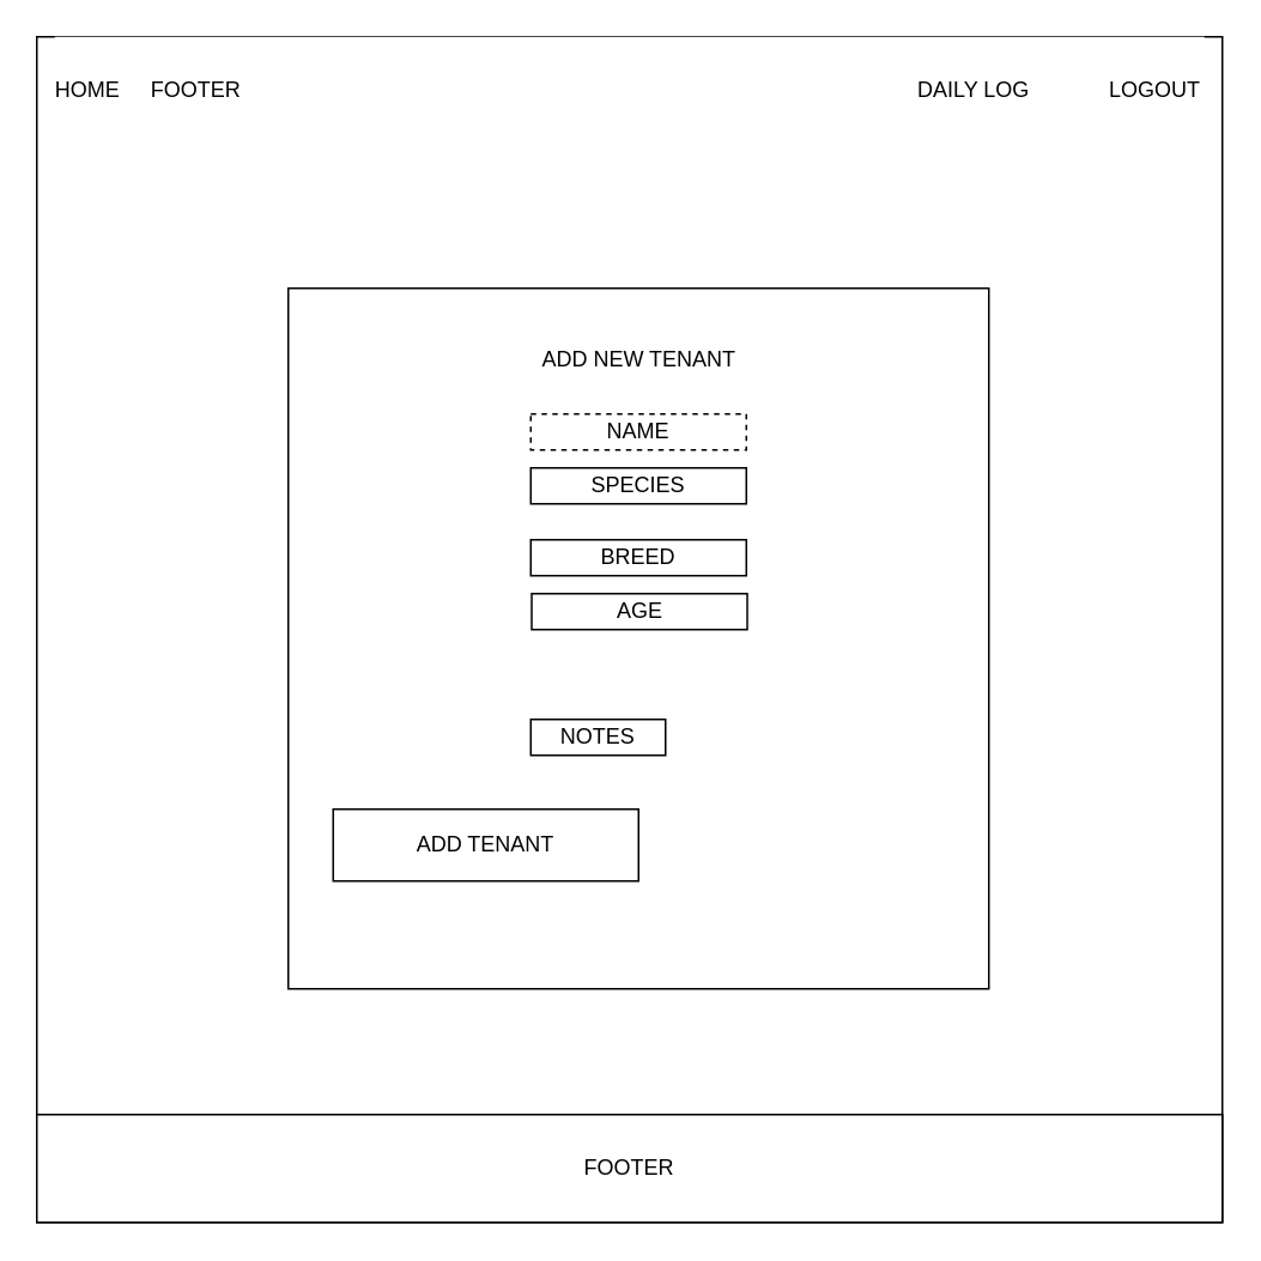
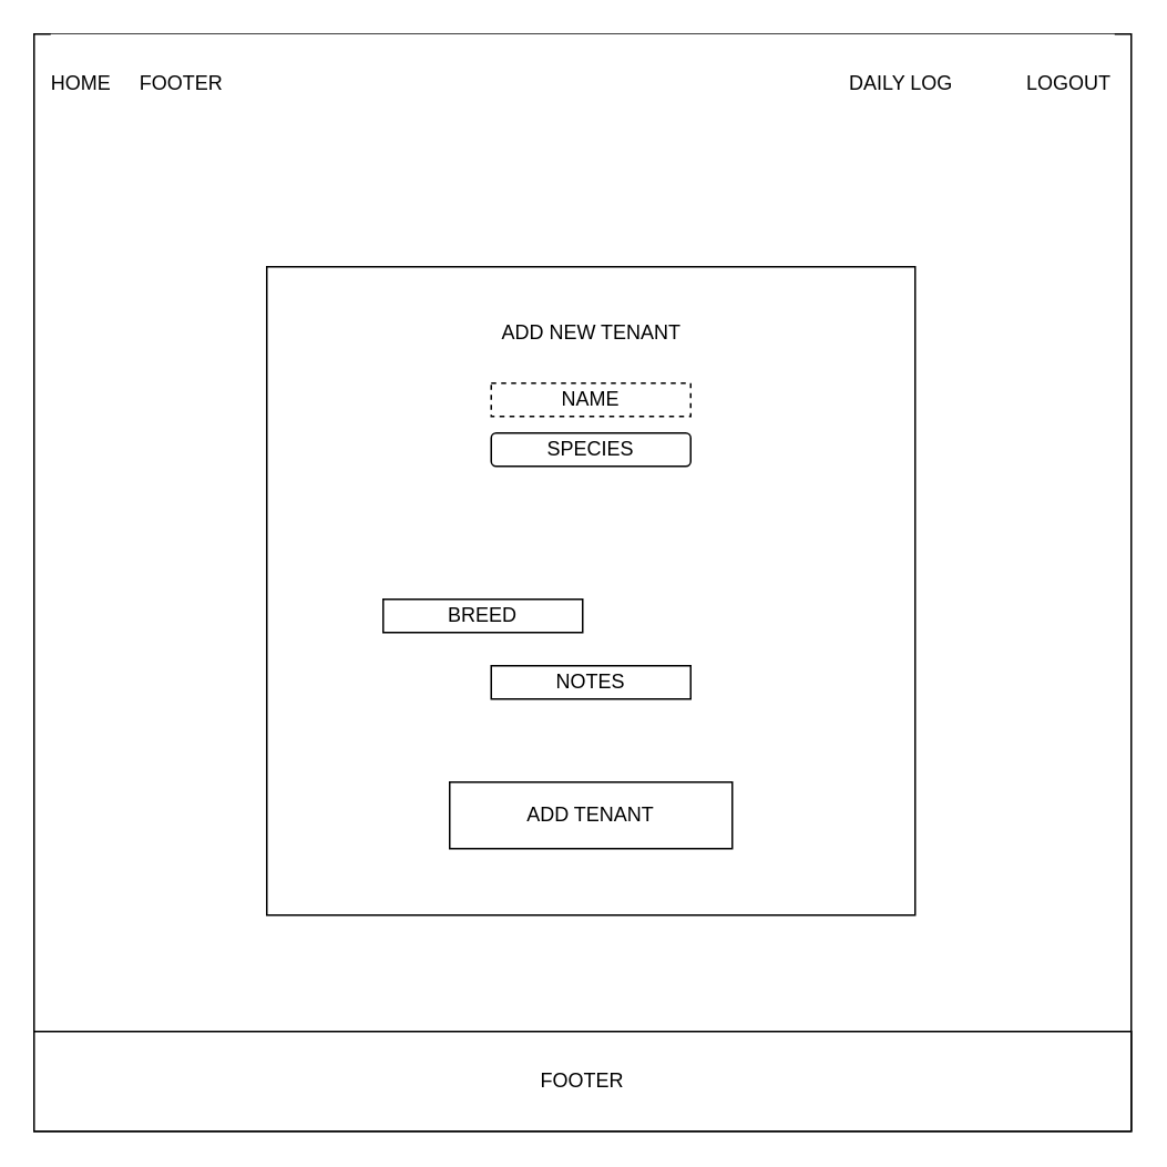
  <mxCell id="0" />
  <mxCell id="1" parent="0" />
  <mxCell id="2" value="" style="whiteSpace=wrap;html=1;aspect=fixed;" parent="1" vertex="1"><mxGeometry x="20" y="20" width="660" height="660" as="geometry" /></mxCell>
  <mxCell id="3" value="&lt;div style=&quot;&quot;&gt;&lt;span style=&quot;background-color: initial;&quot;&gt;HOME&lt;span style=&quot;white-space: pre;&quot;&gt;&#09;&lt;/span&gt;FOOTER&lt;span style=&quot;white-space: pre;&quot;&gt;&#09;&lt;/span&gt;&lt;span style=&quot;white-space: pre;&quot;&gt;&#09;&lt;/span&gt;&lt;span style=&quot;white-space: pre;&quot;&gt;&#09;&lt;/span&gt;&lt;span style=&quot;white-space: pre;&quot;&gt;&#09;&lt;/span&gt;&lt;span style=&quot;white-space: pre;&quot;&gt;&#09;&lt;/span&gt;&lt;span style=&quot;white-space: pre;&quot;&gt;&#09;&lt;/span&gt;&lt;span style=&quot;white-space: pre;&quot;&gt;&#09;&lt;/span&gt;&lt;span style=&quot;white-space: pre;&quot;&gt;&#09;&lt;/span&gt;&lt;span style=&quot;white-space: pre;&quot;&gt;&#09;&lt;/span&gt;&lt;span style=&quot;white-space: pre;&quot;&gt;&#09;&lt;/span&gt;&lt;span style=&quot;white-space: pre;&quot;&gt;&#09;&lt;/span&gt;&lt;span style=&quot;white-space: pre;&quot;&gt;&#09;&lt;span style=&quot;white-space: pre;&quot;&gt;&#09;&lt;/span&gt;&lt;span style=&quot;white-space: pre;&quot;&gt;&#09;&lt;/span&gt;&lt;span style=&quot;white-space: pre;&quot;&gt;&#09;&lt;/span&gt;D&lt;/span&gt;AILY LOG&lt;span style=&quot;white-space: pre;&quot;&gt;&#09;&lt;/span&gt;&lt;span style=&quot;white-space: pre;&quot;&gt;&#09;&lt;/span&gt;&lt;/span&gt;&lt;span style=&quot;background-color: initial;&quot;&gt;LOGOUT&lt;/span&gt;&lt;/div&gt;" style="rounded=0;whiteSpace=wrap;html=1;align=right;strokeColor=none;" parent="1" vertex="1"><mxGeometry x="30" y="20" width="640" height="60" as="geometry" /></mxCell>
  <mxCell id="4" value="FOOTER" style="rounded=0;whiteSpace=wrap;html=1;" parent="1" vertex="1"><mxGeometry x="20" y="620" width="660" height="60" as="geometry" /></mxCell>
  <mxCell id="5" value="" style="whiteSpace=wrap;html=1;aspect=fixed;" parent="1" vertex="1"><mxGeometry x="160" y="160" width="390" height="390" as="geometry" /></mxCell>
  <mxCell id="6" value="ADD NEW TENANT" style="rounded=1;whiteSpace=wrap;html=1;fillColor=none;strokeColor=none;" parent="1" vertex="1"><mxGeometry x="203" y="170" width="305" height="60" as="geometry" /></mxCell>
- <mxCell id="7" value="ADD TENANT" style="rounded=0;whiteSpace=wrap;html=1;fillColor=none;" parent="1" vertex="1"><mxGeometry x="185" y="450" width="170" height="40" as="geometry" /></mxCell>
+ <mxCell id="7" value="ADD TENANT" style="rounded=0;whiteSpace=wrap;html=1;fillColor=none;" parent="1" vertex="1"><mxGeometry x="270" y="470" width="170" height="40" as="geometry" /></mxCell>
  <mxCell id="8" value="NAME" style="rounded=0;whiteSpace=wrap;html=1;dashed=1;" parent="1" vertex="1"><mxGeometry x="295" y="230" width="120" height="20" as="geometry" /></mxCell>
- <mxCell id="9" value="SPECIES" style="rounded=0;whiteSpace=wrap;html=1;" parent="1" vertex="1"><mxGeometry x="295" y="260" width="120" height="20" as="geometry" /></mxCell>
- <mxCell id="10" value="NOTES" style="rounded=0;whiteSpace=wrap;html=1;" parent="1" vertex="1"><mxGeometry x="295" y="400" width="75" height="20" as="geometry" /></mxCell>
- <mxCell id="11" value="BREED" style="rounded=0;whiteSpace=wrap;html=1;" vertex="1" parent="1"><mxGeometry x="295" y="300" width="120" height="20" as="geometry" /></mxCell>
- <mxCell id="12" value="AGE" style="rounded=0;whiteSpace=wrap;html=1;" vertex="1" parent="1"><mxGeometry x="295.5" y="330" width="120" height="20" as="geometry" /></mxCell>
+ <mxCell id="9" value="SPECIES" style="whiteSpace=wrap;html=1;rounded=1;" parent="1" vertex="1"><mxGeometry x="295" y="260" width="120" height="20" as="geometry" /></mxCell>
+ <mxCell id="10" value="NOTES" style="rounded=0;whiteSpace=wrap;html=1;" parent="1" vertex="1"><mxGeometry x="295" y="400" width="120" height="20" as="geometry" /></mxCell>
+ <mxCell id="11" value="BREED" style="rounded=0;whiteSpace=wrap;html=1;" vertex="1" parent="1"><mxGeometry x="230" y="360" width="120" height="20" as="geometry" /></mxCell>
